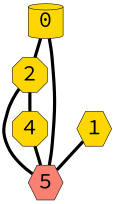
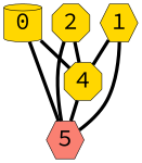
  graph {
    fontname="Source Code Pro"
    splines=true
    node [color=black fillcolor=gold fixedsize=true fontname="Source Code Pro" fontsize=42 penwidth=1 shape=octagon style=filled]
    edge [color=black fontname="Source Code Pro" penwidth=6 style=bold]
    0 [height=0.91667 shape=cylinder width=0.91667]
    2 [height=0.91667 width=0.91667]
    5 [fillcolor=salmon height=0.91667 shape=hexagon width=0.91667]
    4 [height=0.91667 width=0.91667]
    1 [height=0.91667 shape=hexagon width=0.91667]
-   0 -- 2
+   0 -- 4
    0 -- 5
    2 -- 5
    2 -- 4
    4 -- 5
    1 -- 5
+   1 -- 4
  }
